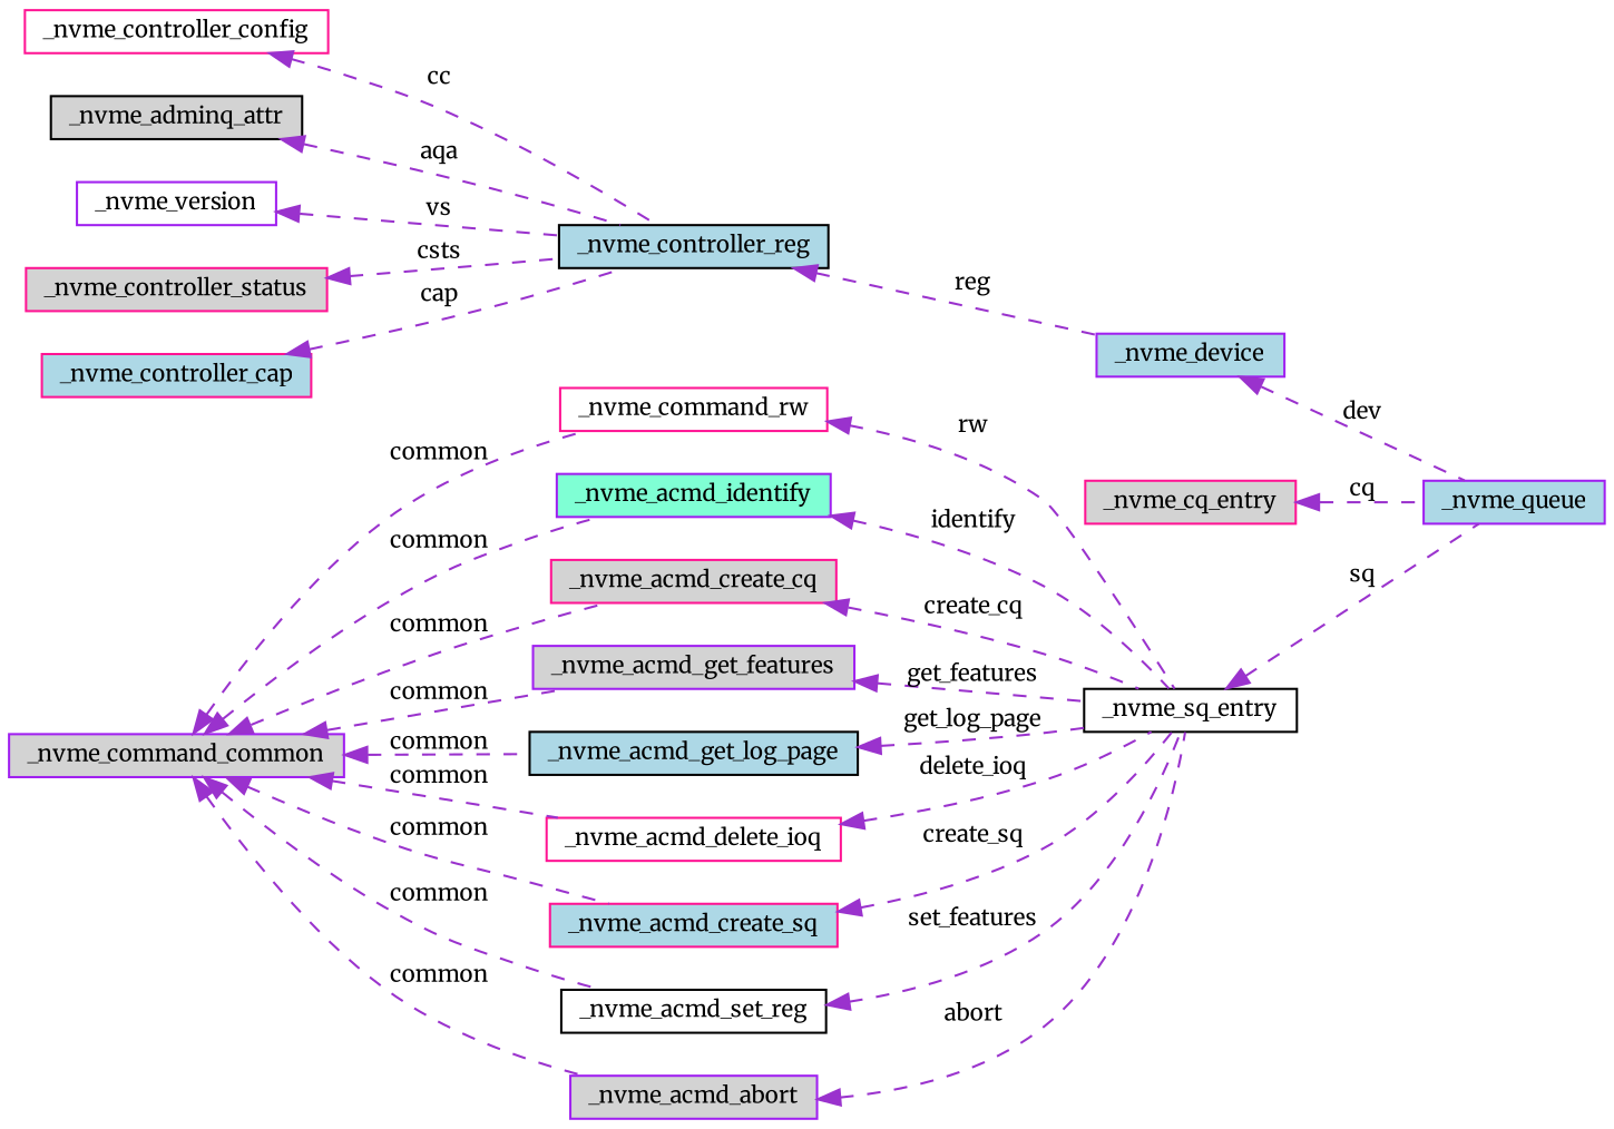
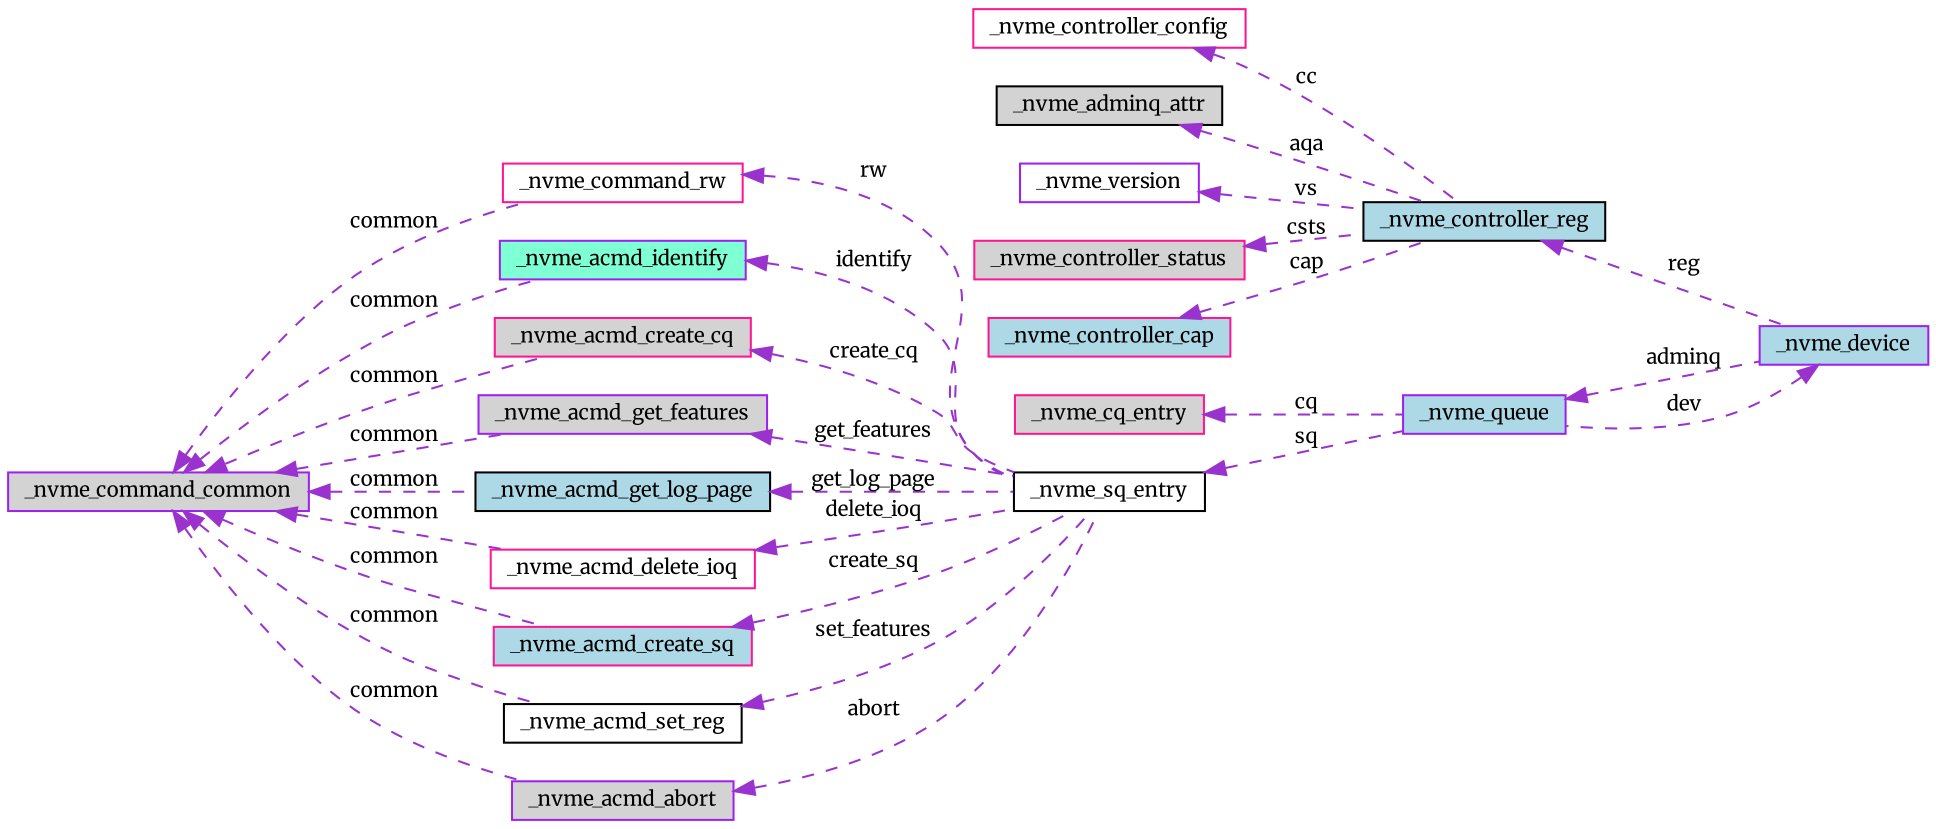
  digraph {
    fontname=Merriweather
    rankdir=LR
    node [color=deeppink fillcolor=lightgrey fontname=Merriweather fontsize=10 shape=record style=filled]
    edge [color=darkorchid3 dir=back fontname=Merriweather fontsize=10 labelfontname=Helvetica labelfontsize=10 style=dashed]
    n1 [color=purple fillcolor=lightblue fontcolor=black height=0.2 label=_nvme_queue width=0.4]
    n2 [color=purple fillcolor=lightblue height=0.2 label=_nvme_device width=0.4]
    n3 [height=0.2 label=_nvme_cq_entry width=0.4]
    n4 [color=black fillcolor=white height=0.2 label=_nvme_sq_entry width=0.4]
    n5 [color=purple height=0.2 label=_nvme_command_common width=0.4]
    n6 [fillcolor=white height=0.2 label=_nvme_command_rw width=0.4]
    n7 [color=purple fillcolor=aquamarine height=0.2 label=_nvme_acmd_identify width=0.4]
    n8 [height=0.2 label=_nvme_acmd_create_cq width=0.4]
    n9 [color=purple height=0.2 label=_nvme_acmd_get_features width=0.4]
    n10 [color=black fillcolor=lightblue height=0.2 label=_nvme_acmd_get_log_page width=0.4]
    n11 [fillcolor=white height=0.2 label=_nvme_acmd_delete_ioq width=0.4]
    n12 [fillcolor=lightblue height=0.2 label=_nvme_acmd_create_sq width=0.4]
    n13 [color=black fillcolor=white height=0.2 label=_nvme_acmd_set_reg width=0.4]
    n14 [color=purple height=0.2 label=_nvme_acmd_abort width=0.4]
    n15 [color=black fillcolor=lightblue height=0.2 label=_nvme_controller_reg width=0.4]
    n16 [fillcolor=white height=0.2 label=_nvme_controller_config width=0.4]
    n17 [color=black height=0.2 label=_nvme_adminq_attr width=0.4]
    n18 [color=purple fillcolor=white height=0.2 label=_nvme_version width=0.4]
    n19 [height=0.2 label=_nvme_controller_status width=0.4]
    n20 [fillcolor=lightblue height=0.2 label=_nvme_controller_cap width=0.4]
+   n1 -> n2 [label=" adminq"]
    n2 -> n1 [label=" dev"]
    n3 -> n1 [label=" cq"]
    n4 -> n1 [label=" sq"]
    n5 -> n6 [label=" common"]
    n5 -> n7 [label=" common"]
    n5 -> n8 [label=" common"]
    n5 -> n9 [label=" common"]
    n5 -> n10 [label=" common"]
    n5 -> n11 [label=" common"]
    n5 -> n12 [label=" common"]
    n5 -> n13 [label=" common"]
    n5 -> n14 [label=" common"]
    n6 -> n4 [label=" rw"]
    n7 -> n4 [label=" identify"]
    n8 -> n4 [label=" create_cq"]
    n9 -> n4 [label=" get_features"]
    n10 -> n4 [label=" get_log_page"]
    n11 -> n4 [label=" delete_ioq"]
    n12 -> n4 [label=" create_sq"]
    n13 -> n4 [label=" set_features"]
    n14 -> n4 [label=" abort"]
    n15 -> n2 [label=" reg"]
    n16 -> n15 [label=" cc"]
    n17 -> n15 [label=" aqa"]
    n18 -> n15 [label=" vs"]
    n19 -> n15 [label=" csts"]
    n20 -> n15 [label=" cap"]
  }
